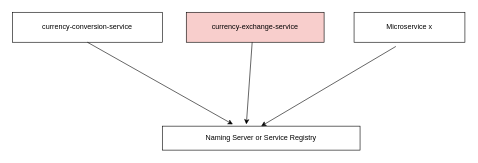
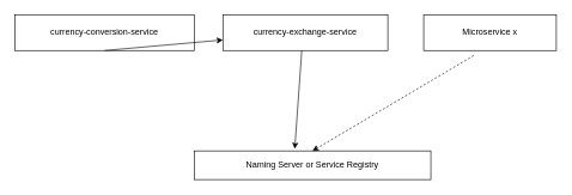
  <mxCell id="0" />
  <mxCell id="1" parent="0" />
  <mxCell id="2" value="currency-conversion-service" style="rounded=0;whiteSpace=wrap;html=1;" vertex="1" parent="1"><mxGeometry x="20" y="20" width="250" height="50" as="geometry" /></mxCell>
- <mxCell id="3" value="currency-exchange-service" style="rounded=0;whiteSpace=wrap;html=1;fillColor=#f8cecc;" vertex="1" parent="1"><mxGeometry x="310" y="20" width="230" height="50" as="geometry" /></mxCell>
+ <mxCell id="3" value="currency-exchange-service" style="rounded=0;whiteSpace=wrap;html=1;" vertex="1" parent="1"><mxGeometry x="310" y="20" width="230" height="50" as="geometry" /></mxCell>
  <mxCell id="4" value="Microservice x" style="rounded=0;whiteSpace=wrap;html=1;" vertex="1" parent="1"><mxGeometry x="590" y="20" width="185" height="50" as="geometry" /></mxCell>
  <mxCell id="5" value="Naming Server or Service Registry" style="rounded=0;whiteSpace=wrap;html=1;" vertex="1" parent="1"><mxGeometry x="270" y="210" width="330" height="40" as="geometry" /></mxCell>
- <mxCell id="6" value="" style="endArrow=classic;html=1;rounded=0;exitX=0.5;exitY=1;exitDx=0;exitDy=0;entryX=0.357;entryY=-0.075;entryDx=0;entryDy=0;entryPerimeter=0;" edge="1" parent="1" source="2" target="5"><mxGeometry width="50" height="50" relative="1" as="geometry"><mxPoint x="370" y="230" as="sourcePoint" /><mxPoint x="420" y="180" as="targetPoint" /></mxGeometry></mxCell>
+ <mxCell id="6" value="" style="endArrow=classic;html=1;rounded=0;exitX=0.5;exitY=1;exitDx=0;exitDy=0;" edge="1" parent="1" source="2" target="3"><mxGeometry width="50" height="50" relative="1" as="geometry"><mxPoint x="370" y="230" as="sourcePoint" /><mxPoint x="420" y="180" as="targetPoint" /></mxGeometry></mxCell>
  <mxCell id="7" value="" style="endArrow=classic;html=1;rounded=0;entryX=0.425;entryY=-0.075;entryDx=0;entryDy=0;entryPerimeter=0;" edge="1" parent="1" target="5"><mxGeometry width="50" height="50" relative="1" as="geometry"><mxPoint x="420" y="70" as="sourcePoint" /><mxPoint x="420" y="180" as="targetPoint" /></mxGeometry></mxCell>
- <mxCell id="8" value="" style="endArrow=classic;html=1;rounded=0;exitX=0.377;exitY=1.14;exitDx=0;exitDy=0;exitPerimeter=0;entryX=0.5;entryY=0;entryDx=0;entryDy=0;" edge="1" parent="1" source="4" target="5"><mxGeometry width="50" height="50" relative="1" as="geometry"><mxPoint x="370" y="230" as="sourcePoint" /><mxPoint x="420" y="180" as="targetPoint" /></mxGeometry></mxCell>
+ <mxCell id="8" value="" style="endArrow=classic;html=1;rounded=0;exitX=0.377;exitY=1.14;exitDx=0;exitDy=0;exitPerimeter=0;entryX=0.5;entryY=0;entryDx=0;entryDy=0;dashed=1;" edge="1" parent="1" source="4" target="5"><mxGeometry width="50" height="50" relative="1" as="geometry"><mxPoint x="370" y="230" as="sourcePoint" /><mxPoint x="420" y="180" as="targetPoint" /></mxGeometry></mxCell>
